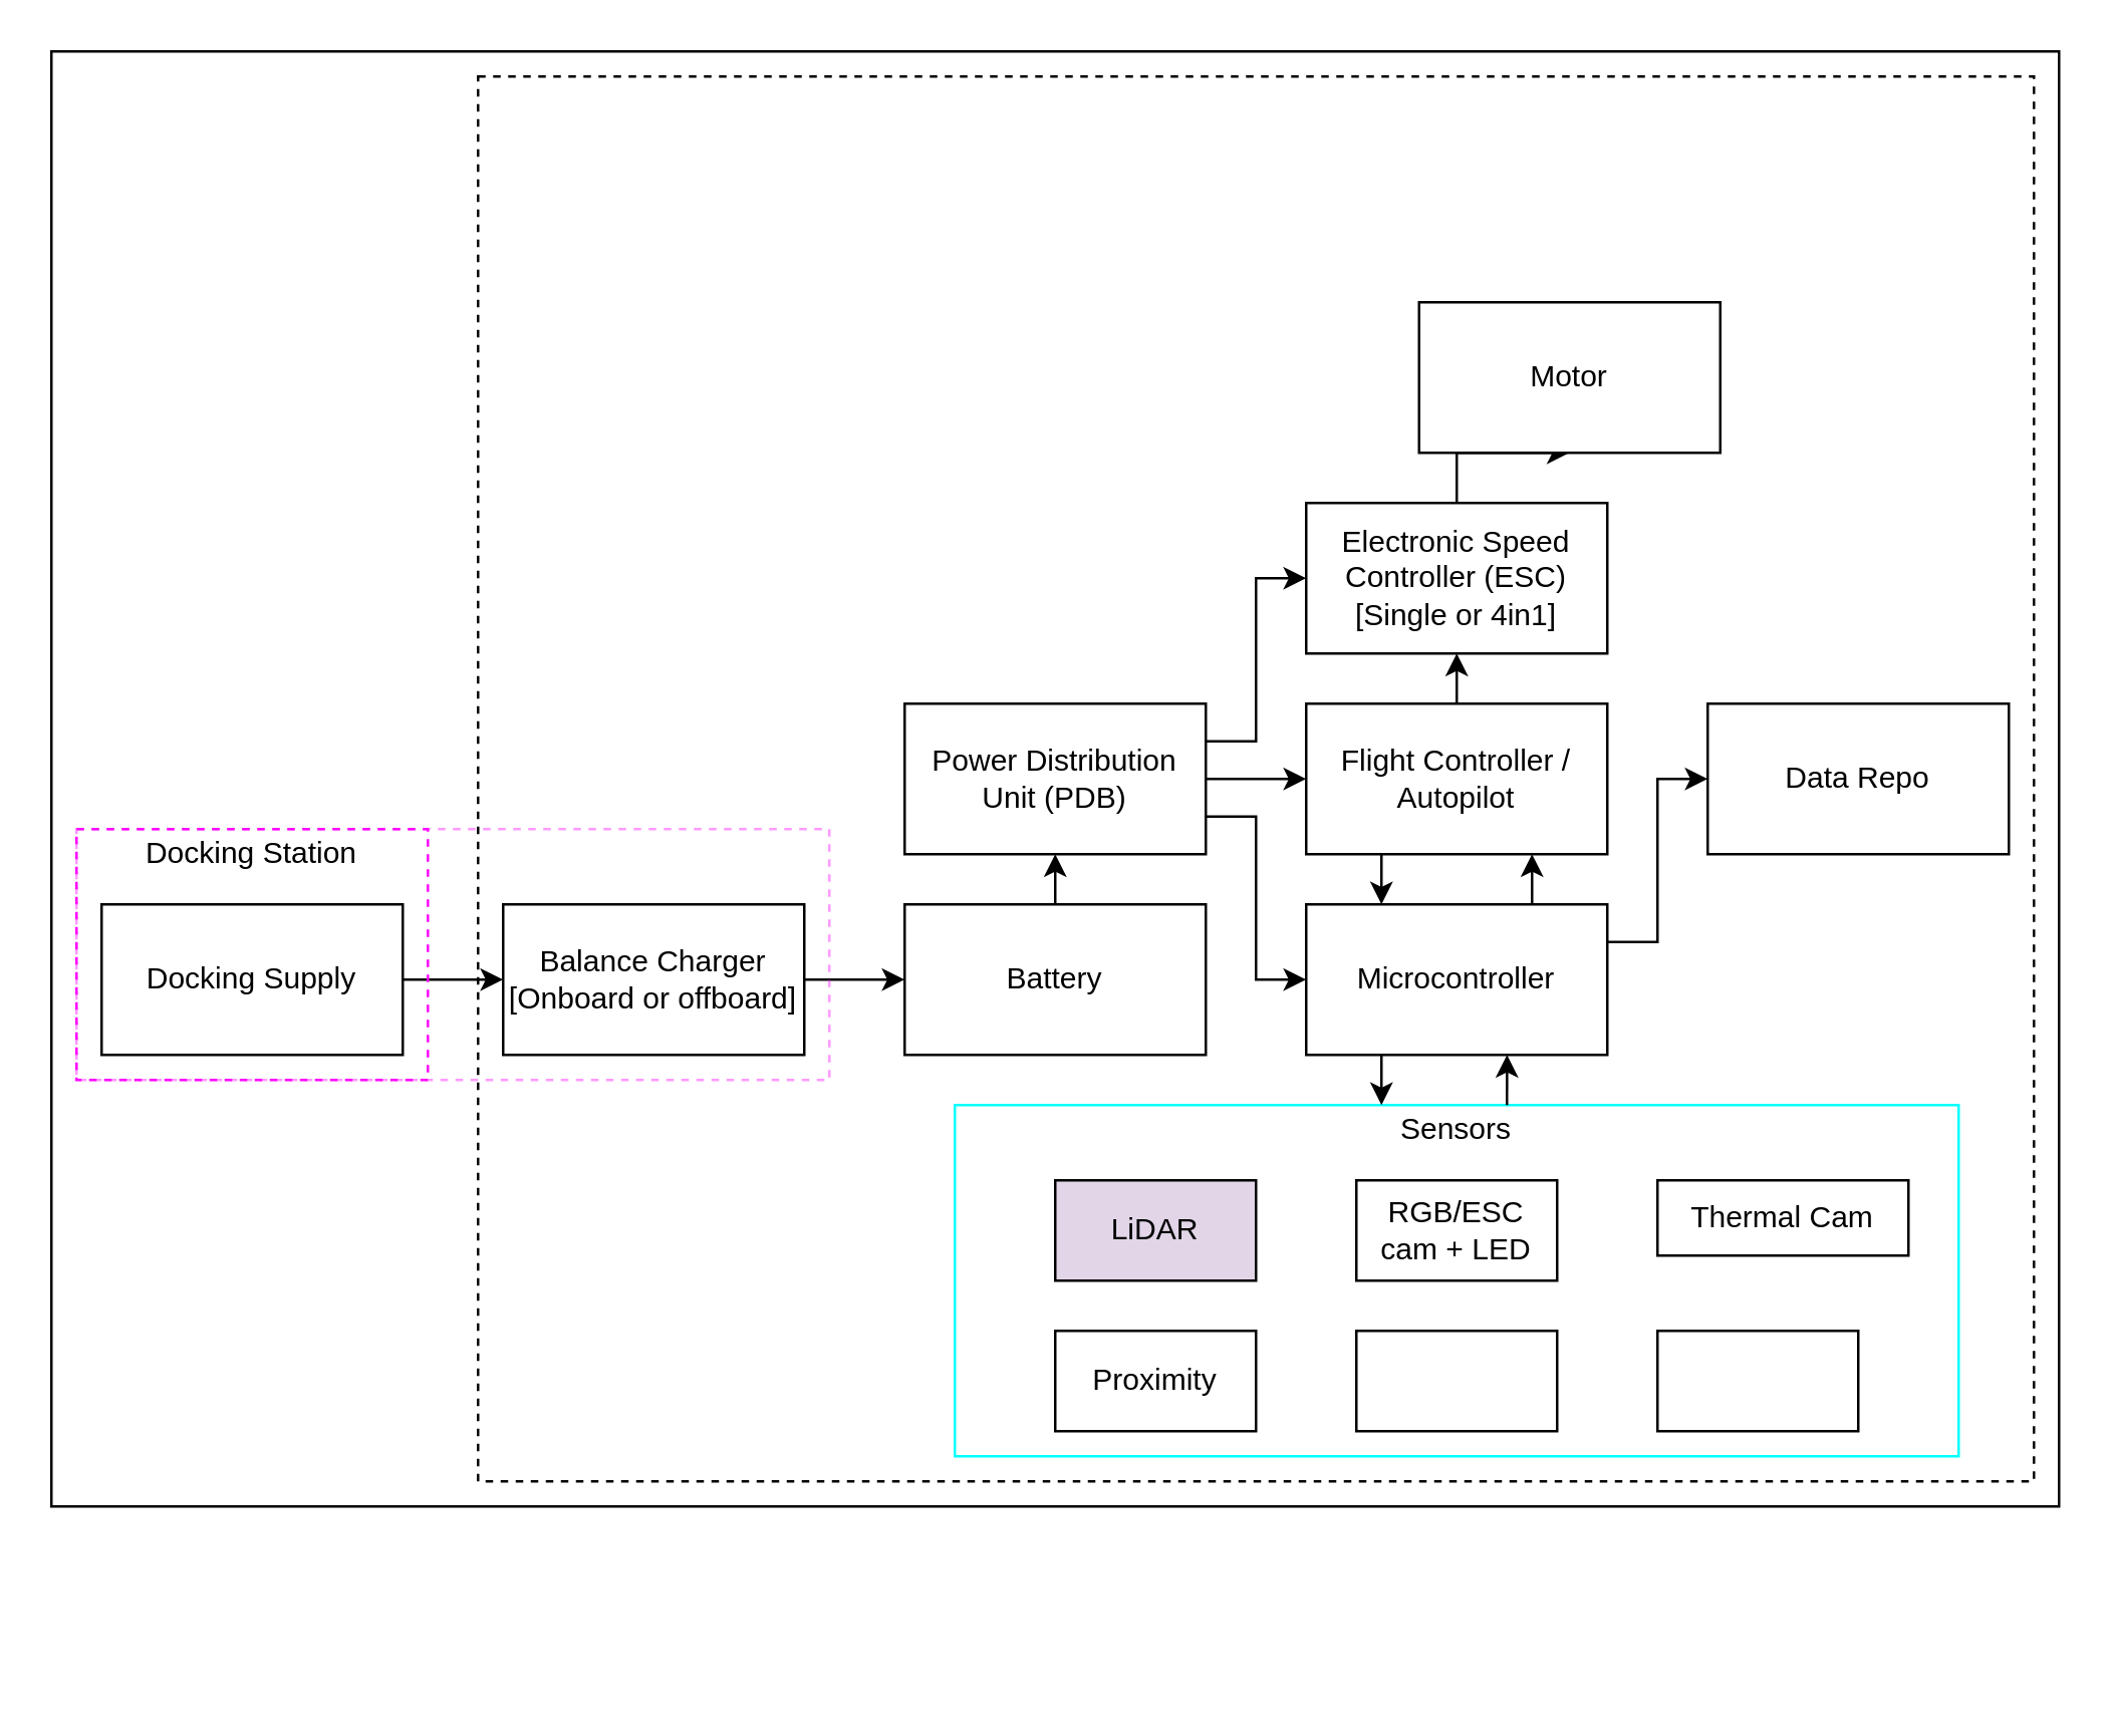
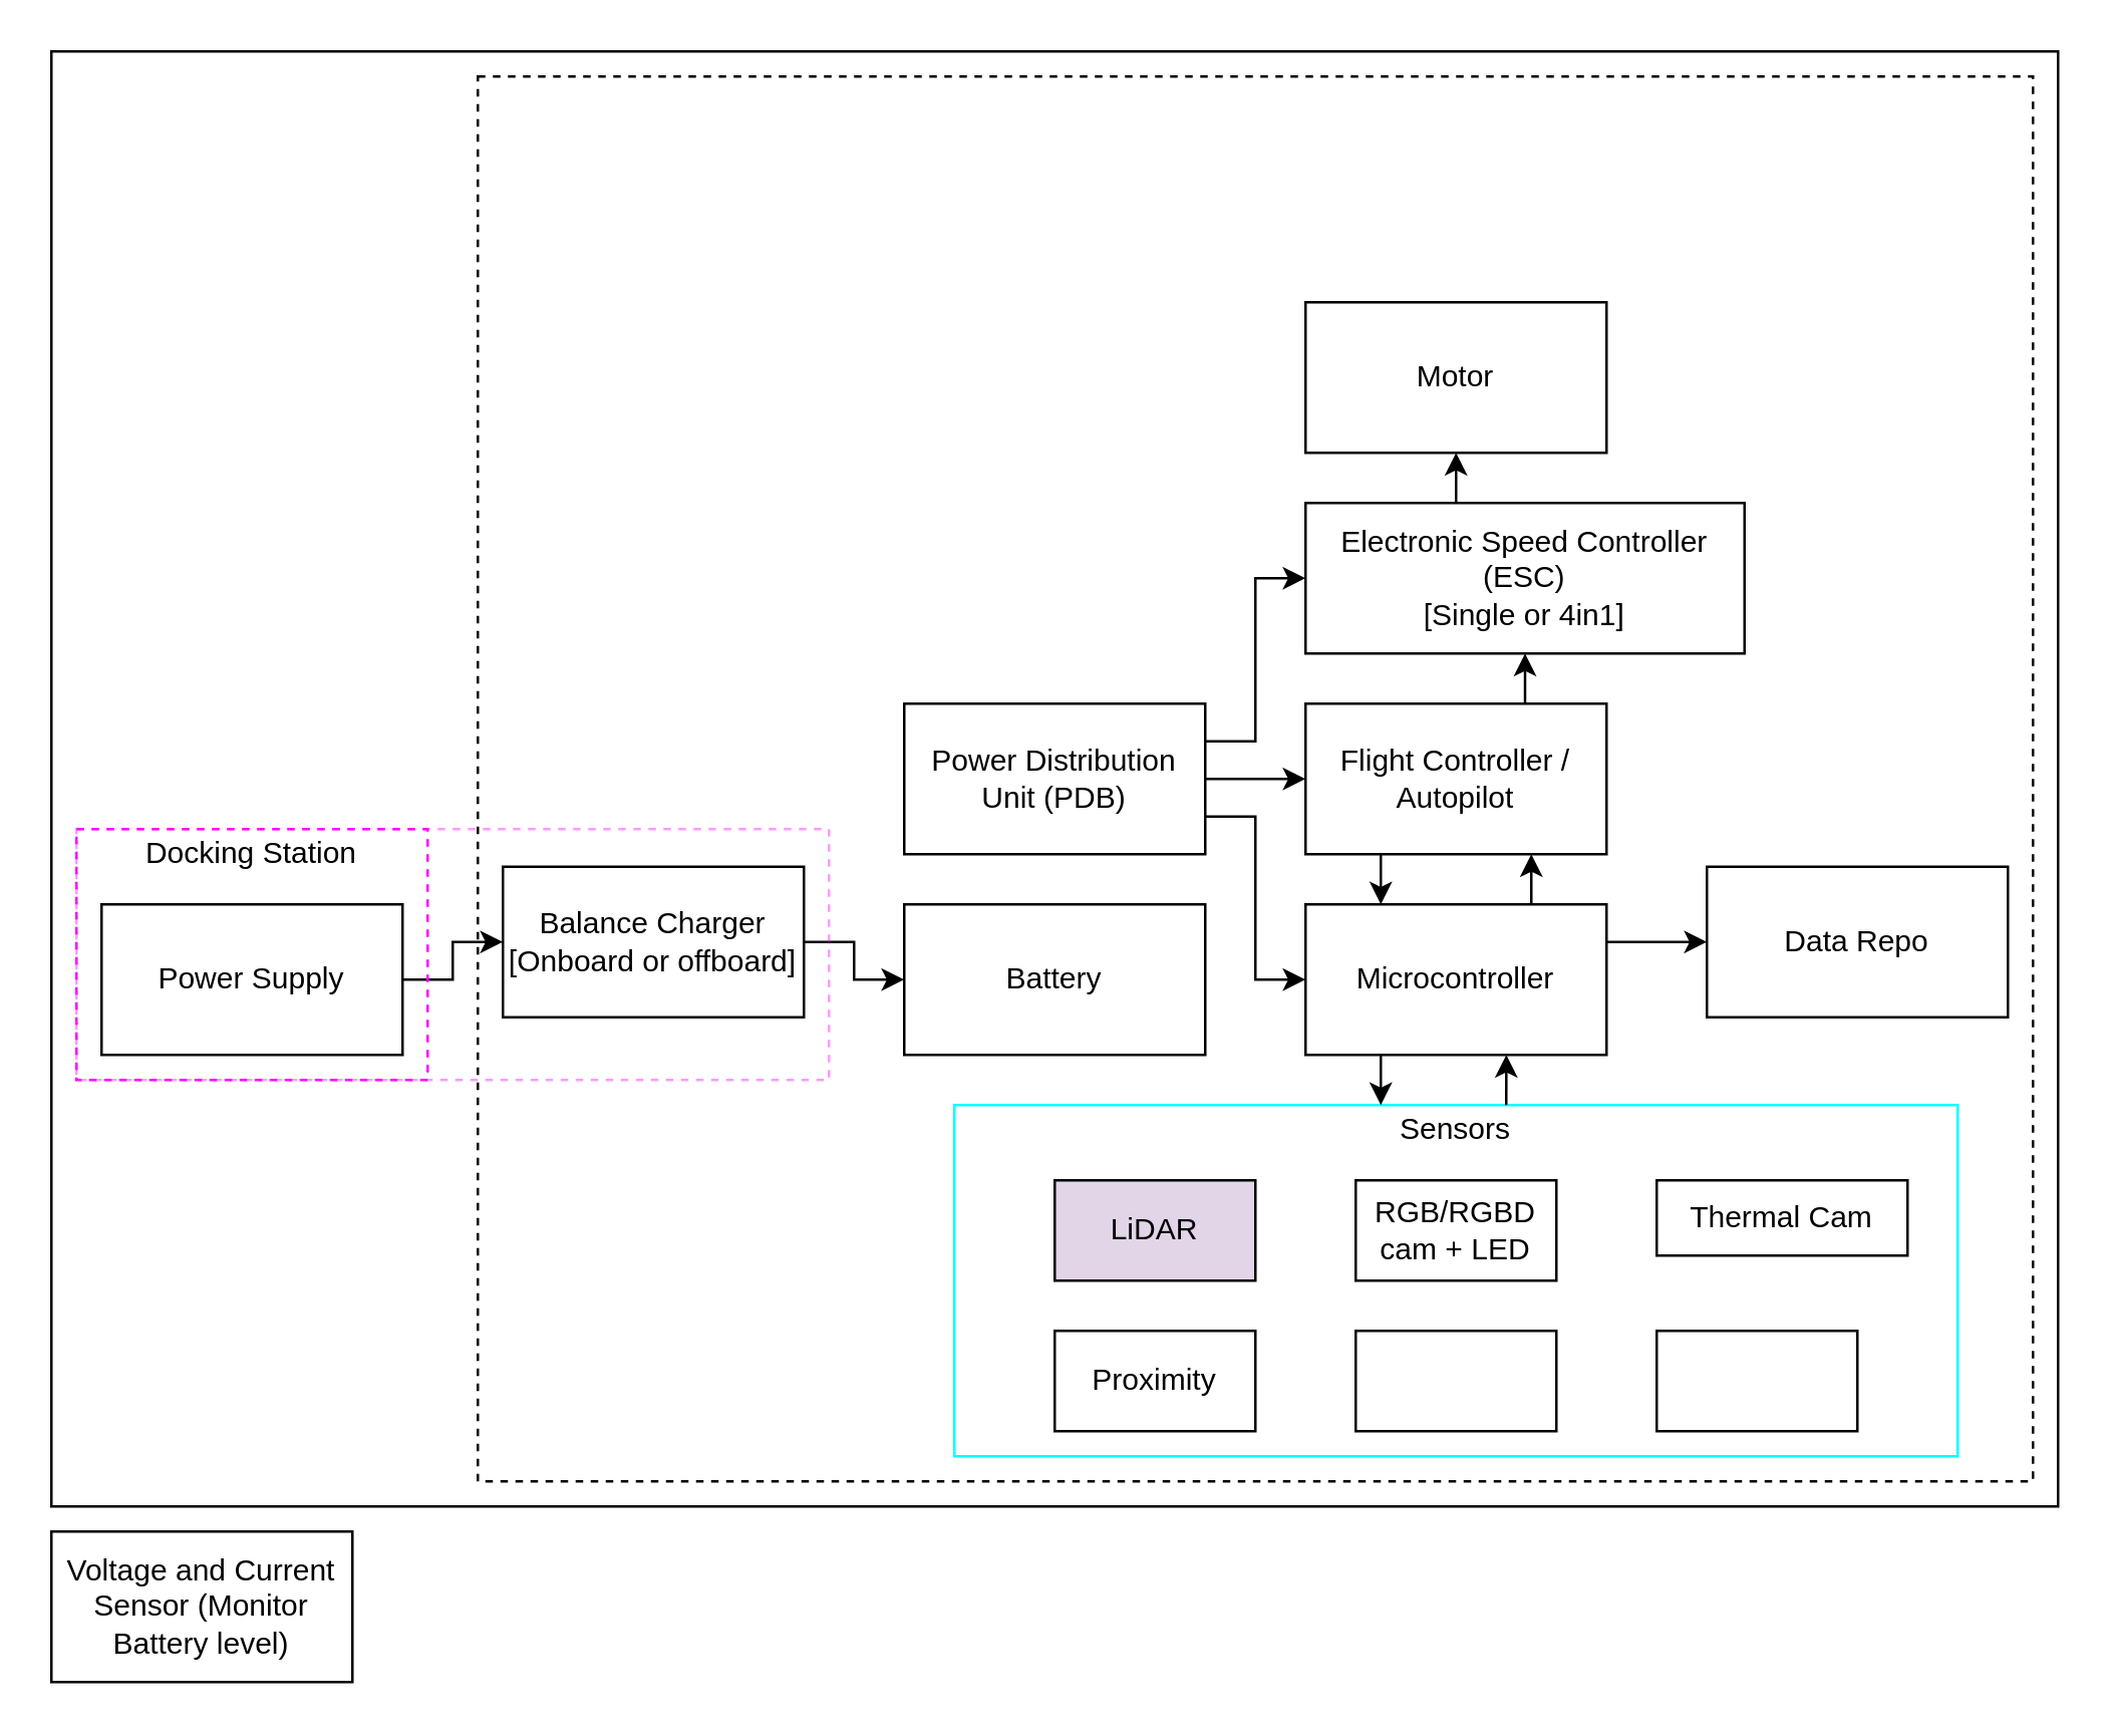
  <mxCell id="0" />
  <mxCell id="1" parent="0" />
  <mxCell id="2" value="" style="rounded=0;whiteSpace=wrap;html=1;" parent="1" vertex="1"><mxGeometry x="20" y="20" width="800" height="580" as="geometry" /></mxCell>
  <mxCell id="3" value="" style="rounded=0;whiteSpace=wrap;html=1;fontStyle=1;fillColor=none;strokeColor=#000000;dashed=1;" parent="1" vertex="1"><mxGeometry x="190" y="30" width="620" height="560" as="geometry" /></mxCell>
  <mxCell id="4" value="" style="rounded=0;whiteSpace=wrap;html=1;fontStyle=1;fillColor=none;strokeColor=#00FFFF;" parent="1" vertex="1"><mxGeometry x="380" y="440" width="400" height="140" as="geometry" /></mxCell>
  <mxCell id="5" style="edgeStyle=orthogonalEdgeStyle;rounded=0;orthogonalLoop=1;jettySize=auto;html=1;exitX=0.75;exitY=0;exitDx=0;exitDy=0;entryX=0.75;entryY=1;entryDx=0;entryDy=0;" parent="1" source="7" target="19" edge="1"><mxGeometry relative="1" as="geometry" /></mxCell>
  <mxCell id="6" style="edgeStyle=orthogonalEdgeStyle;rounded=0;orthogonalLoop=1;jettySize=auto;html=1;exitX=1;exitY=0.25;exitDx=0;exitDy=0;entryX=0;entryY=0.5;entryDx=0;entryDy=0;" parent="1" source="7" target="36" edge="1"><mxGeometry relative="1" as="geometry" /></mxCell>
  <mxCell id="7" value="Microcontroller" style="rounded=0;whiteSpace=wrap;html=1;" parent="1" vertex="1"><mxGeometry x="520" y="360" width="120" height="60" as="geometry" /></mxCell>
  <mxCell id="8" style="edgeStyle=orthogonalEdgeStyle;rounded=0;orthogonalLoop=1;jettySize=auto;html=1;exitX=1;exitY=0.25;exitDx=0;exitDy=0;entryX=0;entryY=0.5;entryDx=0;entryDy=0;" parent="1" source="10" target="21" edge="1"><mxGeometry relative="1" as="geometry" /></mxCell>
  <mxCell id="9" style="edgeStyle=orthogonalEdgeStyle;rounded=0;orthogonalLoop=1;jettySize=auto;html=1;exitX=1;exitY=0.75;exitDx=0;exitDy=0;" parent="1" source="10" edge="1"><mxGeometry relative="1" as="geometry"><mxPoint x="520" y="390" as="targetPoint" /><Array as="points"><mxPoint x="500" y="325" /><mxPoint x="500" y="390" /></Array></mxGeometry></mxCell>
  <mxCell id="10" value="Power Distribution Unit (PDB)" style="rounded=0;whiteSpace=wrap;html=1;" parent="1" vertex="1"><mxGeometry x="360" y="280" width="120" height="60" as="geometry" /></mxCell>
- <mxCell id="11" style="edgeStyle=orthogonalEdgeStyle;rounded=0;orthogonalLoop=1;jettySize=auto;html=1;exitX=0.5;exitY=0;exitDx=0;exitDy=0;entryX=0.5;entryY=1;entryDx=0;entryDy=0;" parent="1" source="12" target="10" edge="1"><mxGeometry relative="1" as="geometry" /></mxCell>
  <mxCell id="12" value="Battery" style="rounded=0;whiteSpace=wrap;html=1;" parent="1" vertex="1"><mxGeometry x="360" y="360" width="120" height="60" as="geometry" /></mxCell>
  <mxCell id="13" style="edgeStyle=orthogonalEdgeStyle;rounded=0;orthogonalLoop=1;jettySize=auto;html=1;exitX=1;exitY=0.5;exitDx=0;exitDy=0;entryX=0;entryY=0.5;entryDx=0;entryDy=0;" parent="1" source="14" target="12" edge="1"><mxGeometry relative="1" as="geometry" /></mxCell>
- <mxCell id="14" value="Balance Charger&lt;br&gt;[Onboard or offboard]" style="rounded=0;whiteSpace=wrap;html=1;" parent="1" vertex="1"><mxGeometry x="200" y="360" width="120" height="60" as="geometry" /></mxCell>
+ <mxCell id="14" value="Balance Charger&lt;br&gt;[Onboard or offboard]" style="rounded=0;whiteSpace=wrap;html=1;" parent="1" vertex="1"><mxGeometry x="200" y="345" width="120" height="60" as="geometry" /></mxCell>
  <mxCell id="15" style="edgeStyle=orthogonalEdgeStyle;rounded=0;orthogonalLoop=1;jettySize=auto;html=1;exitX=1;exitY=0.5;exitDx=0;exitDy=0;entryX=0;entryY=0.5;entryDx=0;entryDy=0;" parent="1" source="16" target="14" edge="1"><mxGeometry relative="1" as="geometry" /></mxCell>
- <mxCell id="16" value="Docking Supply" style="rounded=0;whiteSpace=wrap;html=1;" parent="1" vertex="1"><mxGeometry x="40" y="360" width="120" height="60" as="geometry" /></mxCell>
+ <mxCell id="16" value="Power Supply" style="rounded=0;whiteSpace=wrap;html=1;" parent="1" vertex="1"><mxGeometry x="40" y="360" width="120" height="60" as="geometry" /></mxCell>
  <mxCell id="17" style="edgeStyle=orthogonalEdgeStyle;rounded=0;orthogonalLoop=1;jettySize=auto;html=1;exitX=0.25;exitY=1;exitDx=0;exitDy=0;entryX=0.25;entryY=0;entryDx=0;entryDy=0;" parent="1" source="19" target="7" edge="1"><mxGeometry relative="1" as="geometry" /></mxCell>
  <mxCell id="18" style="edgeStyle=orthogonalEdgeStyle;rounded=0;orthogonalLoop=1;jettySize=auto;html=1;exitX=0.5;exitY=0;exitDx=0;exitDy=0;entryX=0.5;entryY=1;entryDx=0;entryDy=0;" parent="1" source="19" target="21" edge="1"><mxGeometry relative="1" as="geometry" /></mxCell>
  <mxCell id="19" value="Flight Controller / Autopilot" style="rounded=0;whiteSpace=wrap;html=1;" parent="1" vertex="1"><mxGeometry x="520" y="280" width="120" height="60" as="geometry" /></mxCell>
  <mxCell id="20" style="edgeStyle=orthogonalEdgeStyle;rounded=0;orthogonalLoop=1;jettySize=auto;html=1;exitX=0.5;exitY=0;exitDx=0;exitDy=0;entryX=0.5;entryY=1;entryDx=0;entryDy=0;" parent="1" source="21" target="22" edge="1"><mxGeometry relative="1" as="geometry" /></mxCell>
- <mxCell id="21" value="Electronic Speed Controller (ESC)&lt;br&gt;[Single or 4in1]" style="rounded=0;whiteSpace=wrap;html=1;" parent="1" vertex="1"><mxGeometry x="520" y="200" width="120" height="60" as="geometry" /></mxCell>
- <mxCell id="22" value="Motor" style="rounded=0;whiteSpace=wrap;html=1;" parent="1" vertex="1"><mxGeometry x="565" y="120" width="120" height="60" as="geometry" /></mxCell>
+ <mxCell id="21" value="Electronic Speed Controller (ESC)&lt;br&gt;[Single or 4in1]" style="rounded=0;whiteSpace=wrap;html=1;" parent="1" vertex="1"><mxGeometry x="520" y="200" width="175" height="60" as="geometry" /></mxCell>
+ <mxCell id="22" value="Motor" style="rounded=0;whiteSpace=wrap;html=1;" parent="1" vertex="1"><mxGeometry x="520" y="120" width="120" height="60" as="geometry" /></mxCell>
  <mxCell id="23" value="Sensors" style="rounded=0;whiteSpace=wrap;html=1;opacity=0;fontSize=12;" parent="1" vertex="1"><mxGeometry x="520" y="420" width="120" height="60" as="geometry" /></mxCell>
  <mxCell id="24" value="LiDAR" style="rounded=0;whiteSpace=wrap;html=1;fillColor=#e1d5e7;" parent="1" vertex="1"><mxGeometry x="420" y="470" width="80" height="40" as="geometry" /></mxCell>
- <mxCell id="25" value="RGB/ESC cam + LED" style="rounded=0;whiteSpace=wrap;html=1;" parent="1" vertex="1"><mxGeometry x="540" y="470" width="80" height="40" as="geometry" /></mxCell>
+ <mxCell id="25" value="RGB/RGBD cam + LED" style="rounded=0;whiteSpace=wrap;html=1;" parent="1" vertex="1"><mxGeometry x="540" y="470" width="80" height="40" as="geometry" /></mxCell>
  <mxCell id="26" value="Thermal Cam" style="rounded=0;whiteSpace=wrap;html=1;" parent="1" vertex="1"><mxGeometry x="660" y="470" width="100" height="30" as="geometry" /></mxCell>
  <mxCell id="27" value="Proximity" style="rounded=0;whiteSpace=wrap;html=1;" parent="1" vertex="1"><mxGeometry x="420" y="530" width="80" height="40" as="geometry" /></mxCell>
  <mxCell id="28" value="" style="rounded=0;whiteSpace=wrap;html=1;" parent="1" vertex="1"><mxGeometry x="540" y="530" width="80" height="40" as="geometry" /></mxCell>
  <mxCell id="29" value="" style="rounded=0;whiteSpace=wrap;html=1;" parent="1" vertex="1"><mxGeometry x="660" y="530" width="80" height="40" as="geometry" /></mxCell>
  <mxCell id="30" style="edgeStyle=orthogonalEdgeStyle;rounded=0;orthogonalLoop=1;jettySize=auto;html=1;exitX=0.25;exitY=1;exitDx=0;exitDy=0;" parent="1" source="7" edge="1"><mxGeometry relative="1" as="geometry"><mxPoint x="550" y="440" as="targetPoint" /></mxGeometry></mxCell>
  <mxCell id="31" style="edgeStyle=orthogonalEdgeStyle;rounded=0;orthogonalLoop=1;jettySize=auto;html=1;exitX=0.55;exitY=0;exitDx=0;exitDy=0;exitPerimeter=0;entryX=0.667;entryY=1;entryDx=0;entryDy=0;entryPerimeter=0;" parent="1" source="4" target="7" edge="1"><mxGeometry relative="1" as="geometry"><mxPoint x="590" y="430" as="sourcePoint" /><mxPoint x="599" y="420" as="targetPoint" /></mxGeometry></mxCell>
  <mxCell id="32" style="edgeStyle=orthogonalEdgeStyle;rounded=0;orthogonalLoop=1;jettySize=auto;html=1;exitX=1;exitY=0.5;exitDx=0;exitDy=0;entryX=0;entryY=0.5;entryDx=0;entryDy=0;" parent="1" source="10" target="19" edge="1"><mxGeometry relative="1" as="geometry" /></mxCell>
  <mxCell id="33" value="" style="rounded=0;whiteSpace=wrap;html=1;fontStyle=1;fillColor=none;strokeColor=#FF00FF;dashed=1;" parent="1" vertex="1"><mxGeometry x="30" y="330" width="140" height="100" as="geometry" /></mxCell>
  <mxCell id="34" value="Docking Station" style="rounded=0;whiteSpace=wrap;html=1;opacity=0;fontSize=12;" parent="1" vertex="1"><mxGeometry x="40" y="310" width="120" height="60" as="geometry" /></mxCell>
  <mxCell id="35" value="" style="rounded=0;whiteSpace=wrap;html=1;fontStyle=1;fillColor=none;strokeColor=#FF00FF;dashed=1;opacity=40;" parent="1" vertex="1"><mxGeometry x="30" y="330" width="300" height="100" as="geometry" /></mxCell>
- <mxCell id="36" value="Data Repo" style="rounded=0;whiteSpace=wrap;html=1;" parent="1" vertex="1"><mxGeometry x="680" y="280" width="120" height="60" as="geometry" /></mxCell>
+ <mxCell id="36" value="Data Repo" style="rounded=0;whiteSpace=wrap;html=1;" parent="1" vertex="1"><mxGeometry x="680" y="345" width="120" height="60" as="geometry" /></mxCell>
+ <mxCell id="37" value="Voltage and Current Sensor (Monitor Battery level)" style="rounded=0;whiteSpace=wrap;html=1;" parent="1" vertex="1"><mxGeometry x="20" y="610" width="120" height="60" as="geometry" /></mxCell>
